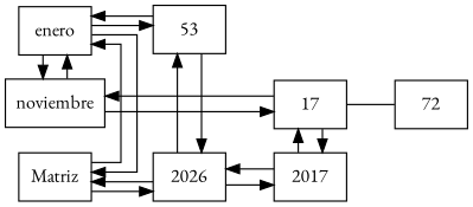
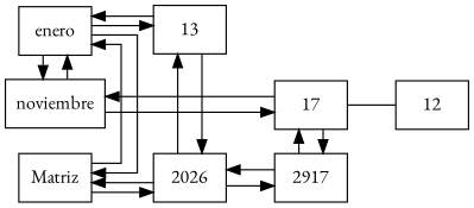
  digraph {
    autosize=false
    fontname="EB Garamond"
    rankdir=LR
    splines=ortho
    node [fontname="EB Garamond" shape=box]
    edge [dir=R fontname="EB Garamond"]
    n1 [label=Matriz]
    n2 [label=enero]
    n3 [label=noviembre]
    n4 [label=2026]
-   n5 [label=2017]
-   n6 [label=53]
+   n5 [label=2917]
+   n6 [label=13]
    n7 [label=17]
-   n8 [label=72]
+   n8 [label=12]
    subgraph sub_1 {
      rank=same
      n1
      n2
      n3
    }
    subgraph sub_2 {
      n1
      n4
      n5
    }
    subgraph sub_3 {
      rank=same
      n4
      n6
    }
    subgraph sub_4 {
      rank=same
      n5
      n7
    }
    subgraph sub_5 {
      n2
      n6
    }
    subgraph sub_6 {
      n3
      n7
    }
    n1 -> n2
    n1 -> n4 [dir=LR]
    n2 -> n1
    n2 -> n3
    n2 -> n6 [dir=LR]
    n3 -> n2
    n3 -> n7 [dir=LR]
    n4 -> n1 [dir=LR]
    n4 -> n5 [dir=LR]
    n4 -> n6
    n5 -> n4 [dir=LR]
    n5 -> n7
    n6 -> n2 [dir=LR]
    n6 -> n4
    n7 -> n3 [dir=LR]
    n7 -> n5
    n7 -> n8 [dir=none]
  }
